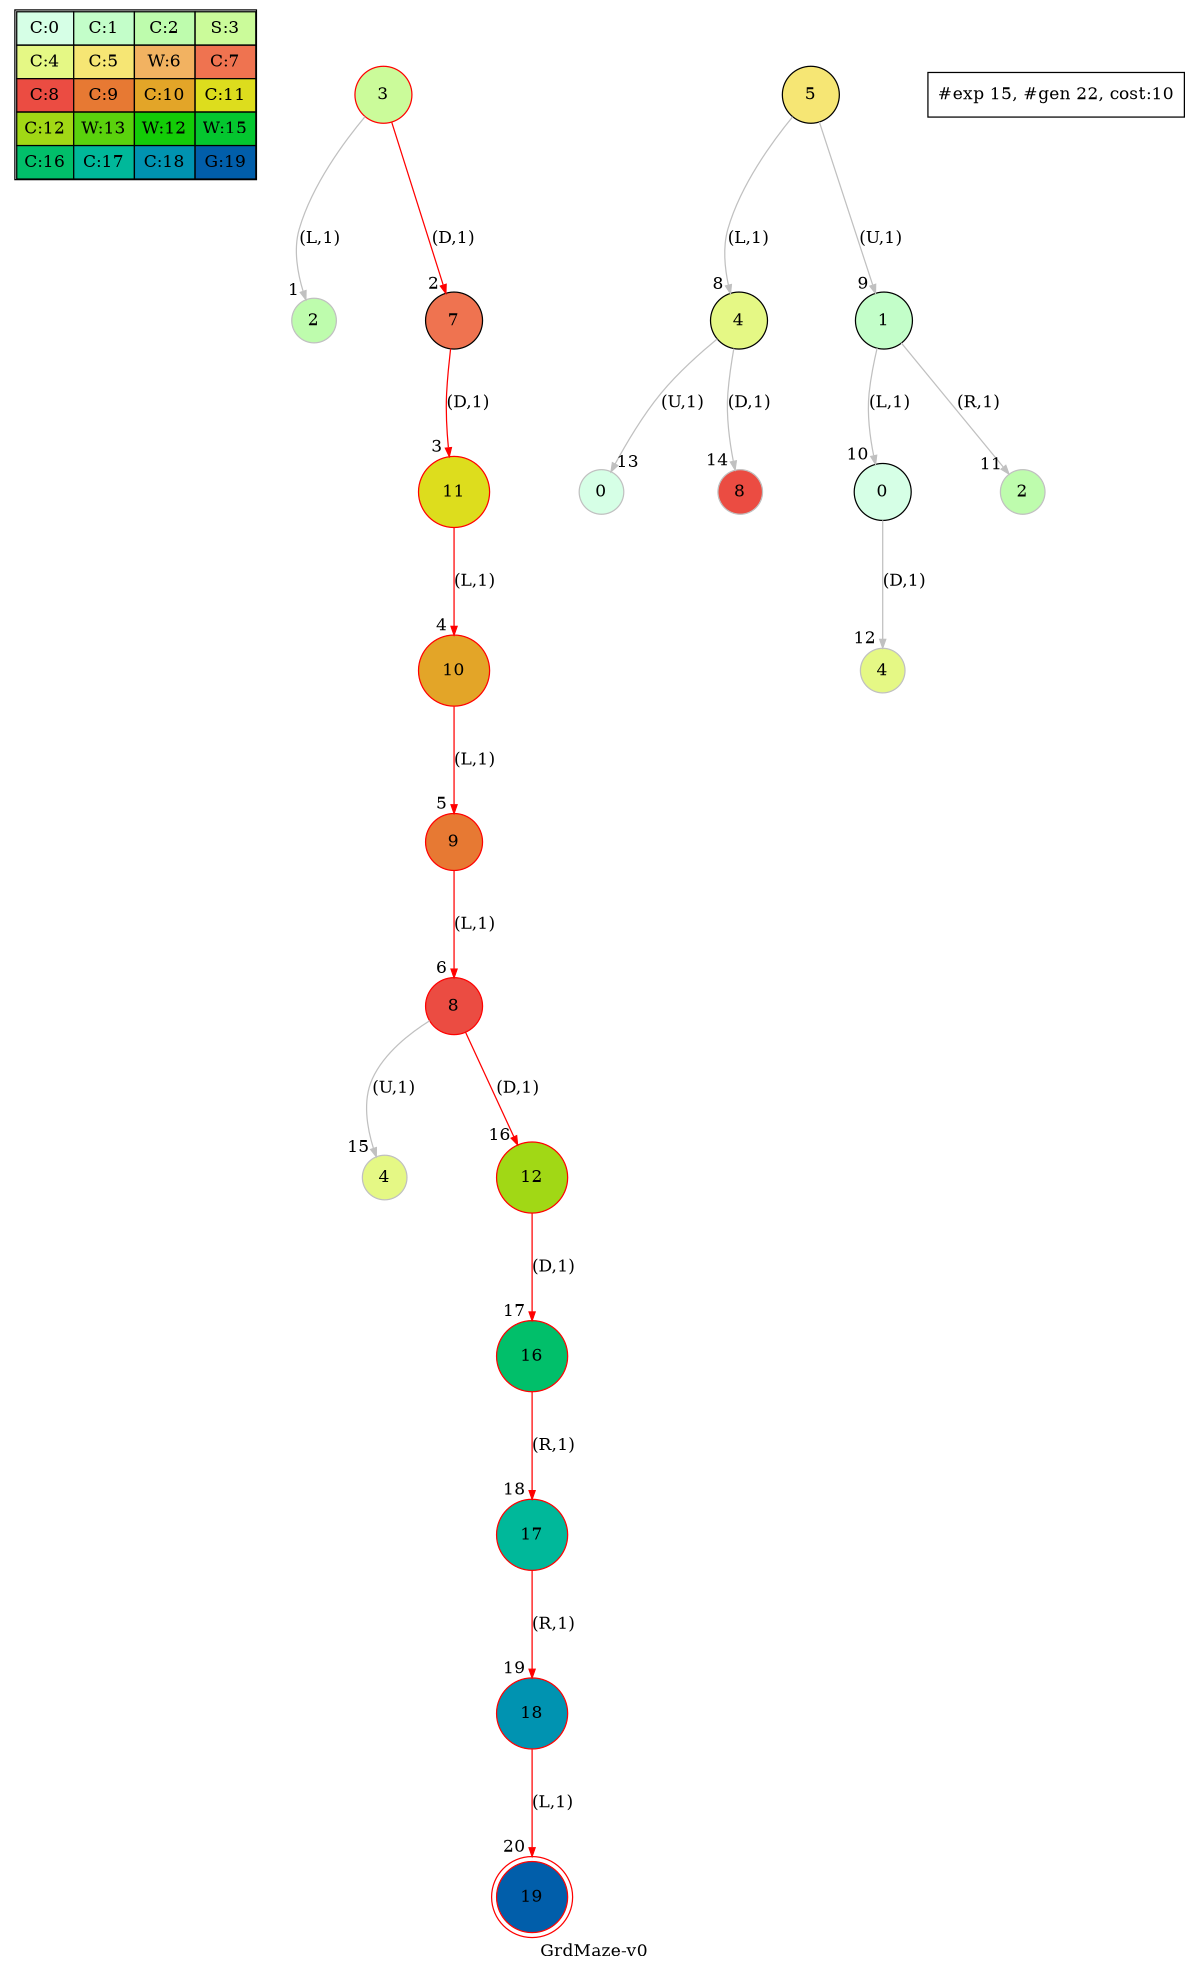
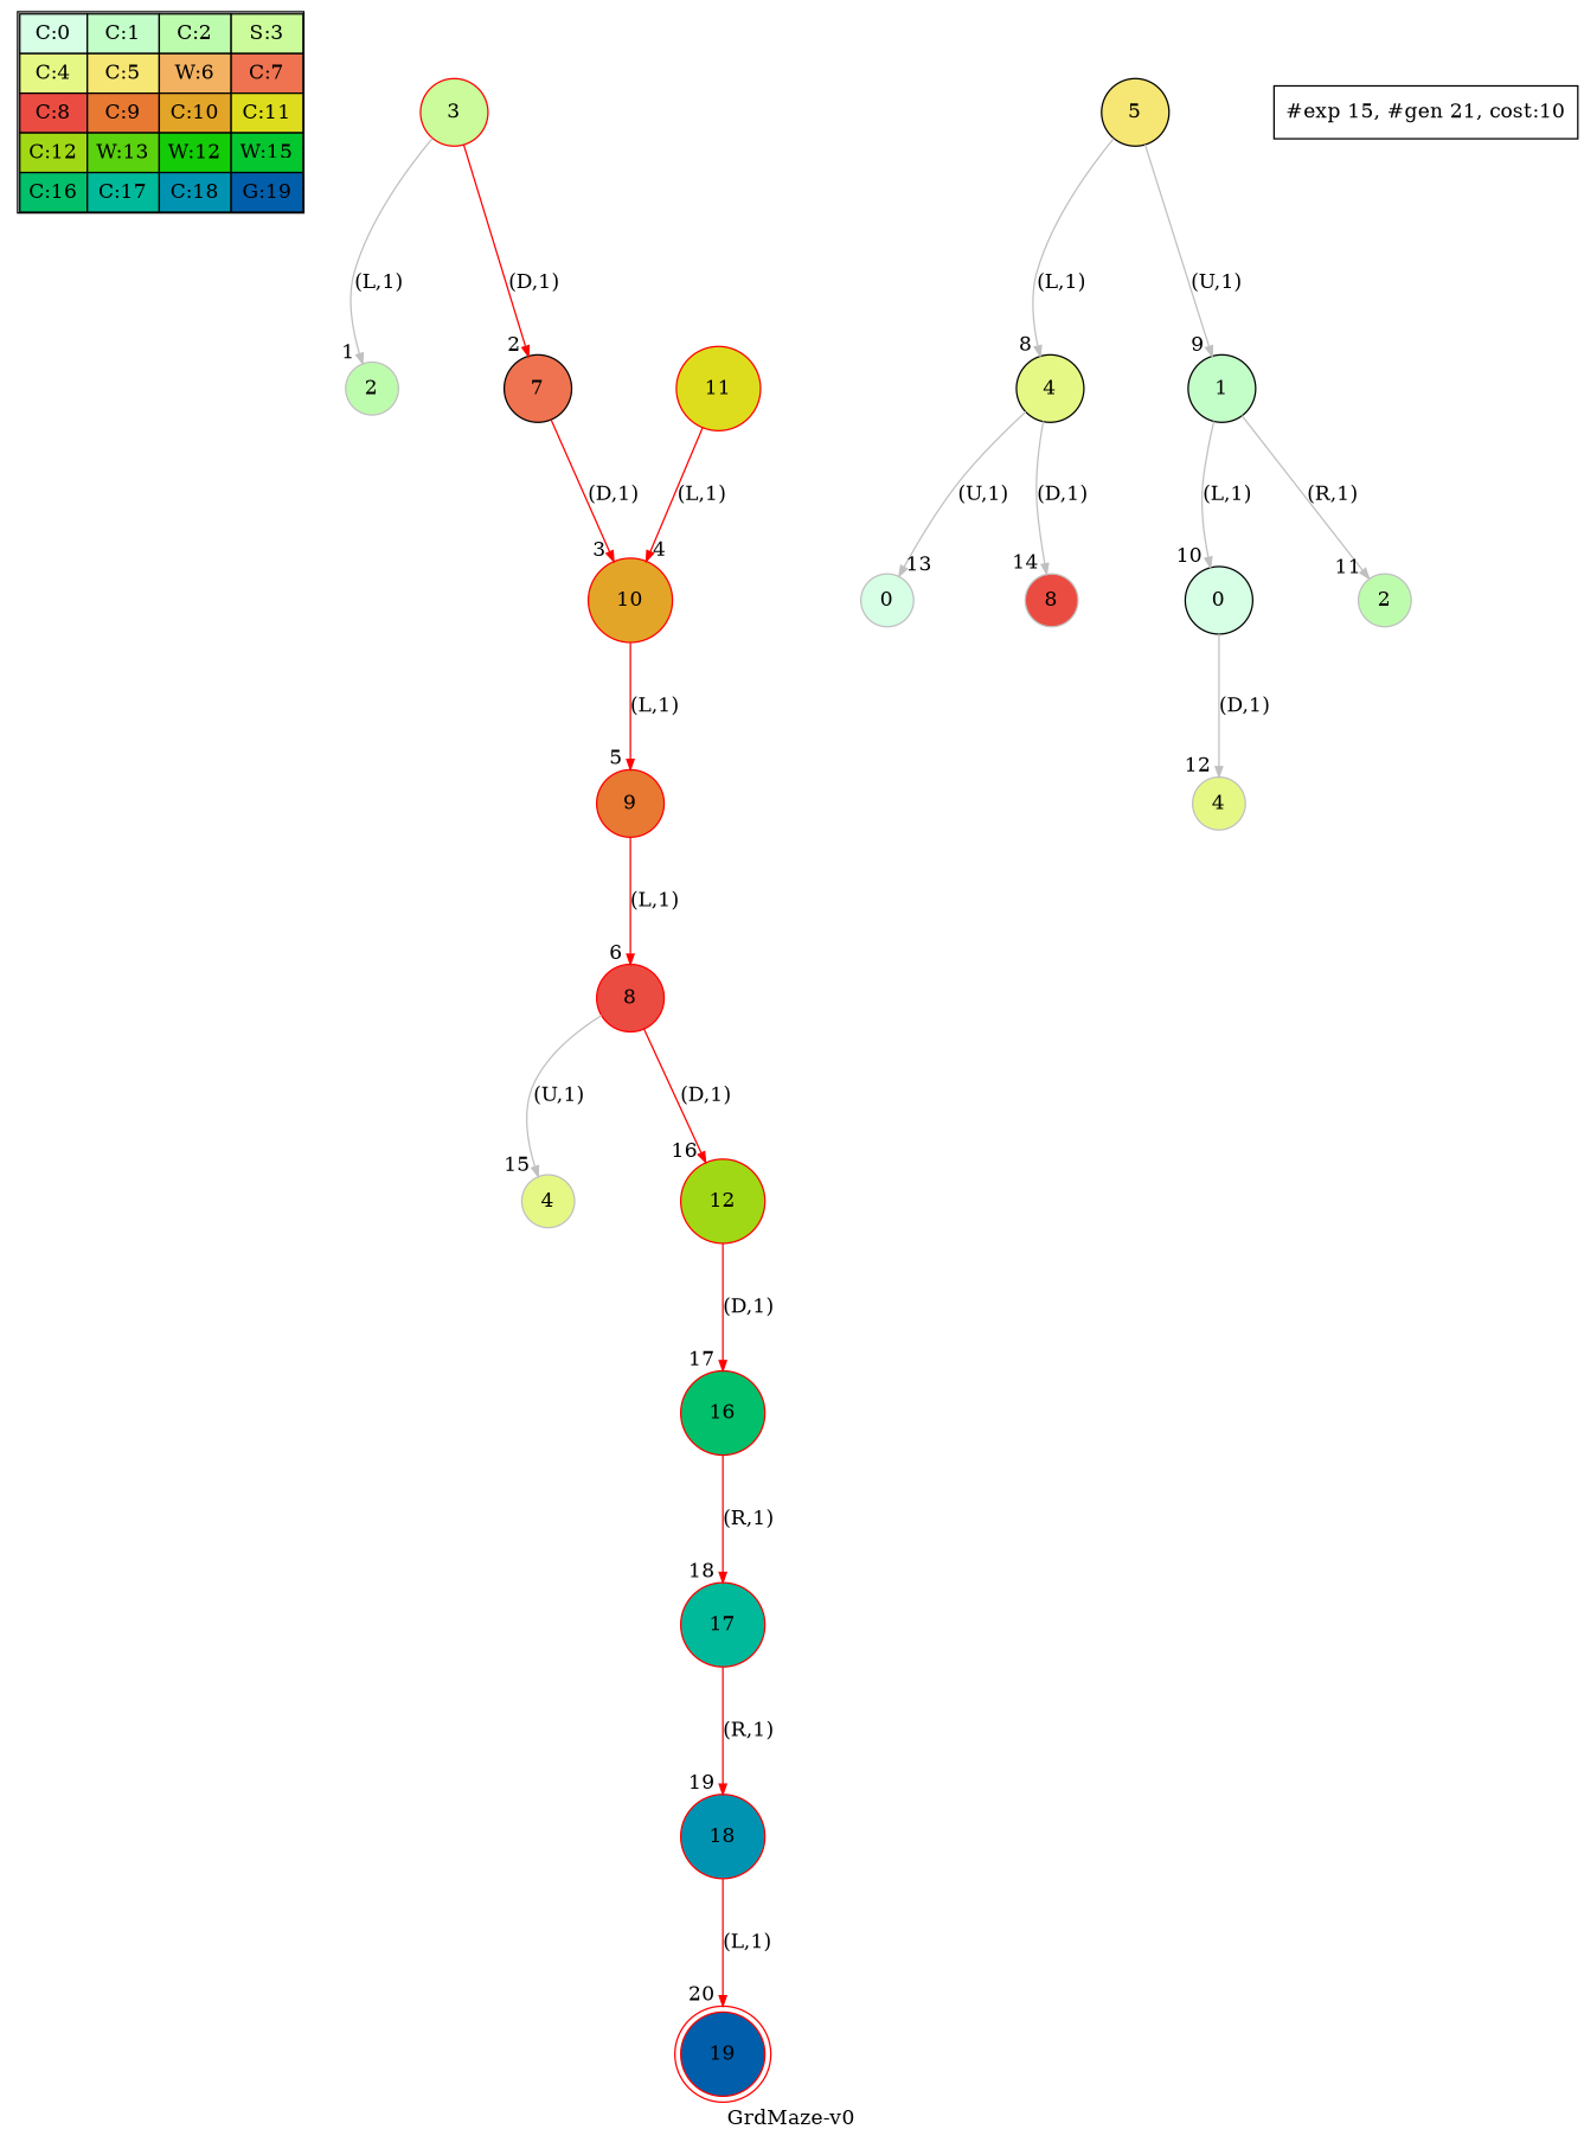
  digraph {
    label="GrdMaze-v0"
    nodesep=1
    ranksep=1
    node [shape=circle color=red fillcolor="0.19411765 0.46220388 0.97128103 1.        " style=filled]
    edge [arrowsize=0.7 color=red]
    n1 [label=<<table border="1" cellpadding="5" cellspacing="0" cellborder="1"><tr><td bgcolor="0.39803922 0.15947579 0.99679532 1.        ">C:0</td><td bgcolor="0.35098039 0.23194764 0.99315867 1.        ">C:1</td><td bgcolor="0.29607843 0.31486959 0.98720184 1.        ">C:2</td><td bgcolor="0.24901961 0.38410575 0.98063477 1.        ">S:3</td></tr><tr><td bgcolor="0.19411765 0.46220388 0.97128103 1.        ">C:4</td><td bgcolor="0.14705882 0.52643216 0.96182564 1.        ">C:5</td><td bgcolor="0.09215686 0.59770746 0.94913494 1.        ">W:6</td><td bgcolor="0.0372549  0.66454018 0.93467977 1.        ">C:7</td></tr><tr><td bgcolor="0.00980392 0.71791192 0.92090552 1.        ">C:8</td><td bgcolor="0.06470588 0.77520398 0.9032472  1.        ">C:9</td><td bgcolor="0.11176471 0.81974048 0.88677369 1.        ">C:10</td><td bgcolor="0.16666667 0.8660254  0.8660254  1.        ">C:11</td></tr><tr><td bgcolor="0.21372549 0.9005867  0.84695821 1.        ">C:12</td><td bgcolor="0.26862745 0.93467977 0.82325295 1.        ">W:13</td><td bgcolor="0.32352941 0.96182564 0.79801723 1.        ">W:12</td><td bgcolor="0.37058824 0.97940977 0.77520398 1.        ">W:15</td></tr><tr><td bgcolor="0.4254902  0.99315867 0.74725253 1.        ">C:16</td><td bgcolor="0.47254902 0.99907048 0.72218645 1.        ">C:17</td><td bgcolor="0.52745098 0.99907048 0.69169844 1.        ">C:18</td><td bgcolor="0.5745098  0.99315867 0.66454018 1.        ">G:19</td></tr></table>> shape=plaintext color="" fillcolor="" style=""]
    n2 [fillcolor="0.24901961 0.38410575 0.98063477 1.        " label=" 3 "]
    n3 [color=grey fillcolor="0.29607843 0.31486959 0.98720184 1.        " label=2]
    n4 [color=black fillcolor="0.0372549  0.66454018 0.93467977 1.        " label=" 7 "]
    n5 [fillcolor="0.16666667 0.8660254  0.8660254  1.        " label=" 11 "]
    n6 [fillcolor="0.11176471 0.81974048 0.88677369 1.        " label=" 10 "]
    n7 [fillcolor="0.06470588 0.77520398 0.9032472  1.        " label=" 9 "]
    n8 [fillcolor="0.00980392 0.71791192 0.92090552 1.        " label=" 8 "]
    n9 [color=grey label=4]
    n10 [fillcolor="0.21372549 0.9005867  0.84695821 1.        " label=" 12 "]
    n11 [color=black fillcolor="0.14705882 0.52643216 0.96182564 1.        " label=" 5 "]
    n12 [color=black label=" 4 "]
    n13 [color=black fillcolor="0.35098039 0.23194764 0.99315867 1.        " label=" 1 "]
    n14 [fillcolor="0.4254902  0.99315867 0.74725253 1.        " label=" 16 "]
    n15 [color=grey fillcolor="0.39803922 0.15947579 0.99679532 1.        " label=0]
    n16 [color=grey fillcolor="0.00980392 0.71791192 0.92090552 1.        " label=8]
    n17 [color=black fillcolor="0.39803922 0.15947579 0.99679532 1.        " label=" 0 "]
    n18 [color=grey fillcolor="0.29607843 0.31486959 0.98720184 1.        " label=2]
    n19 [color=grey label=4]
    n20 [fillcolor="0.47254902 0.99907048 0.72218645 1.        " label=" 17 "]
    n21 [fillcolor="0.52745098 0.99907048 0.69169844 1.        " label=" 18 "]
    n22 [fillcolor="0.5745098  0.99315867 0.66454018 1.        " label=" 19 " peripheries=2]
-   "#exp 15, #gen 21, cost:10" [shape=box label="#exp 15, #gen 22, cost:10" color="" fillcolor="" style=""]
+   "#exp 15, #gen 21, cost:10" [shape=box color="" fillcolor="" style=""]
    subgraph sub_1 {
      label=Map
      n1
    }
    n2 -> n3 [color=grey headlabel=" 1 " label="(L,1)"]
    n2 -> n4 [headlabel=" 2 " label="(D,1)"]
-   n4 -> n5 [headlabel=" 3 " label="(D,1)"]
+   n4 -> n6 [headlabel=" 3 " label="(D,1)"]
    n5 -> n6 [headlabel=" 4 " label="(L,1)"]
    n6 -> n7 [headlabel=" 5 " label="(L,1)"]
    n7 -> n8 [headlabel=" 6 " label="(L,1)"]
    n8 -> n9 [color=grey headlabel=" 15 " label="(U,1)"]
    n8 -> n10 [headlabel=" 16 " label="(D,1)"]
    n10 -> n14 [headlabel=" 17 " label="(D,1)"]
    n11 -> n12 [color=grey headlabel=" 8 " label="(L,1)"]
    n11 -> n13 [color=grey headlabel=" 9 " label="(U,1)"]
    n12 -> n15 [color=grey headlabel=" 13 " label="(U,1)"]
    n12 -> n16 [color=grey headlabel=" 14 " label="(D,1)"]
    n13 -> n17 [color=grey headlabel=" 10 " label="(L,1)"]
    n13 -> n18 [color=grey headlabel=" 11 " label="(R,1)"]
    n14 -> n20 [headlabel=" 18 " label="(R,1)"]
    n17 -> n19 [color=grey headlabel=" 12 " label="(D,1)"]
    n20 -> n21 [headlabel=" 19 " label="(R,1)"]
    n21 -> n22 [headlabel=" 20 " label="(L,1)"]
  }
